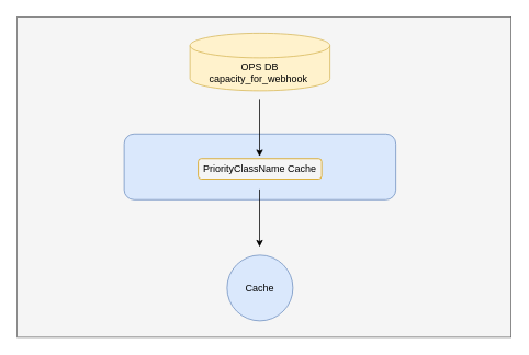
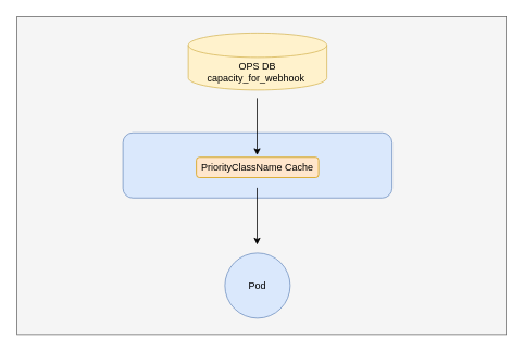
  <mxCell id="0" />
  <mxCell id="1" parent="0" />
  <mxCell id="2" value="" style="rounded=0;whiteSpace=wrap;html=1;fillColor=#f5f5f5;fontColor=#333333;strokeColor=#666666;" vertex="1" parent="1"><mxGeometry x="20" y="20" width="600" height="390" as="geometry" /></mxCell>
  <mxCell id="3" value="OPS DB&lt;br&gt;capacity_for_webhook&amp;nbsp;" style="shape=cylinder3;whiteSpace=wrap;html=1;boundedLbl=1;backgroundOutline=1;size=15;fillColor=#fff2cc;strokeColor=#d6b656;" vertex="1" parent="1"><mxGeometry x="230" y="40" width="170" height="70" as="geometry" /></mxCell>
  <mxCell id="4" value="" style="rounded=1;whiteSpace=wrap;html=1;fillColor=#dae8fc;strokeColor=#6c8ebf;align=left;" vertex="1" parent="1"><mxGeometry x="150" y="162.5" width="330" height="80" as="geometry" /></mxCell>
- <mxCell id="5" value="&lt;font color=&quot;#000000&quot;&gt;Cache&lt;/font&gt;" style="ellipse;whiteSpace=wrap;html=1;aspect=fixed;fillColor=#dae8fc;strokeColor=#6c8ebf;" vertex="1" parent="1"><mxGeometry x="275" y="310" width="80" height="80" as="geometry" /></mxCell>
- <mxCell id="6" value="PriorityClassName Cache" style="rounded=1;whiteSpace=wrap;html=1;fillColor=#f5f5f5;strokeColor=#d79b00;" vertex="1" parent="1"><mxGeometry x="240" y="192.5" width="150" height="25" as="geometry" /></mxCell>
+ <mxCell id="5" value="&lt;font color=&quot;#000000&quot;&gt;Pod&lt;/font&gt;" style="ellipse;whiteSpace=wrap;html=1;aspect=fixed;fillColor=#dae8fc;strokeColor=#6c8ebf;" vertex="1" parent="1"><mxGeometry x="275" y="310" width="80" height="80" as="geometry" /></mxCell>
+ <mxCell id="6" value="PriorityClassName Cache" style="rounded=1;whiteSpace=wrap;html=1;fillColor=#ffe6cc;strokeColor=#d79b00;" vertex="1" parent="1"><mxGeometry x="240" y="192.5" width="150" height="25" as="geometry" /></mxCell>
  <mxCell id="7" value="" style="endArrow=classic;html=1;rounded=0;fontColor=#000000;" edge="1" parent="1"><mxGeometry width="50" height="50" relative="1" as="geometry"><mxPoint x="314.5" y="120" as="sourcePoint" /><mxPoint x="314.5" y="190" as="targetPoint" /></mxGeometry></mxCell>
  <mxCell id="8" value="" style="endArrow=classic;html=1;rounded=0;fontColor=#000000;" edge="1" parent="1"><mxGeometry width="50" height="50" relative="1" as="geometry"><mxPoint x="314.5" y="230" as="sourcePoint" /><mxPoint x="314.5" y="300" as="targetPoint" /></mxGeometry></mxCell>
